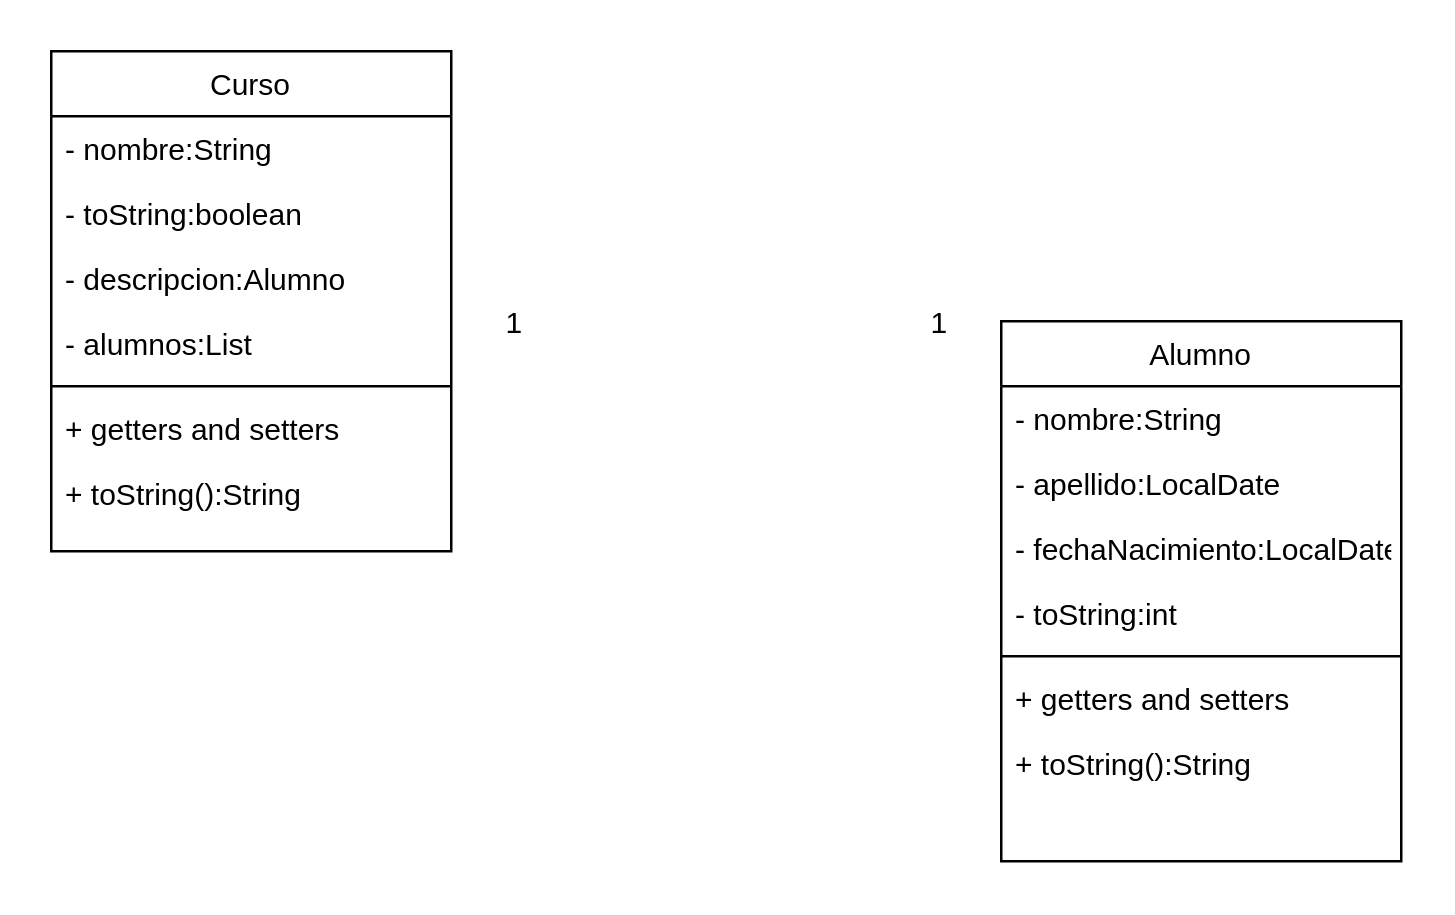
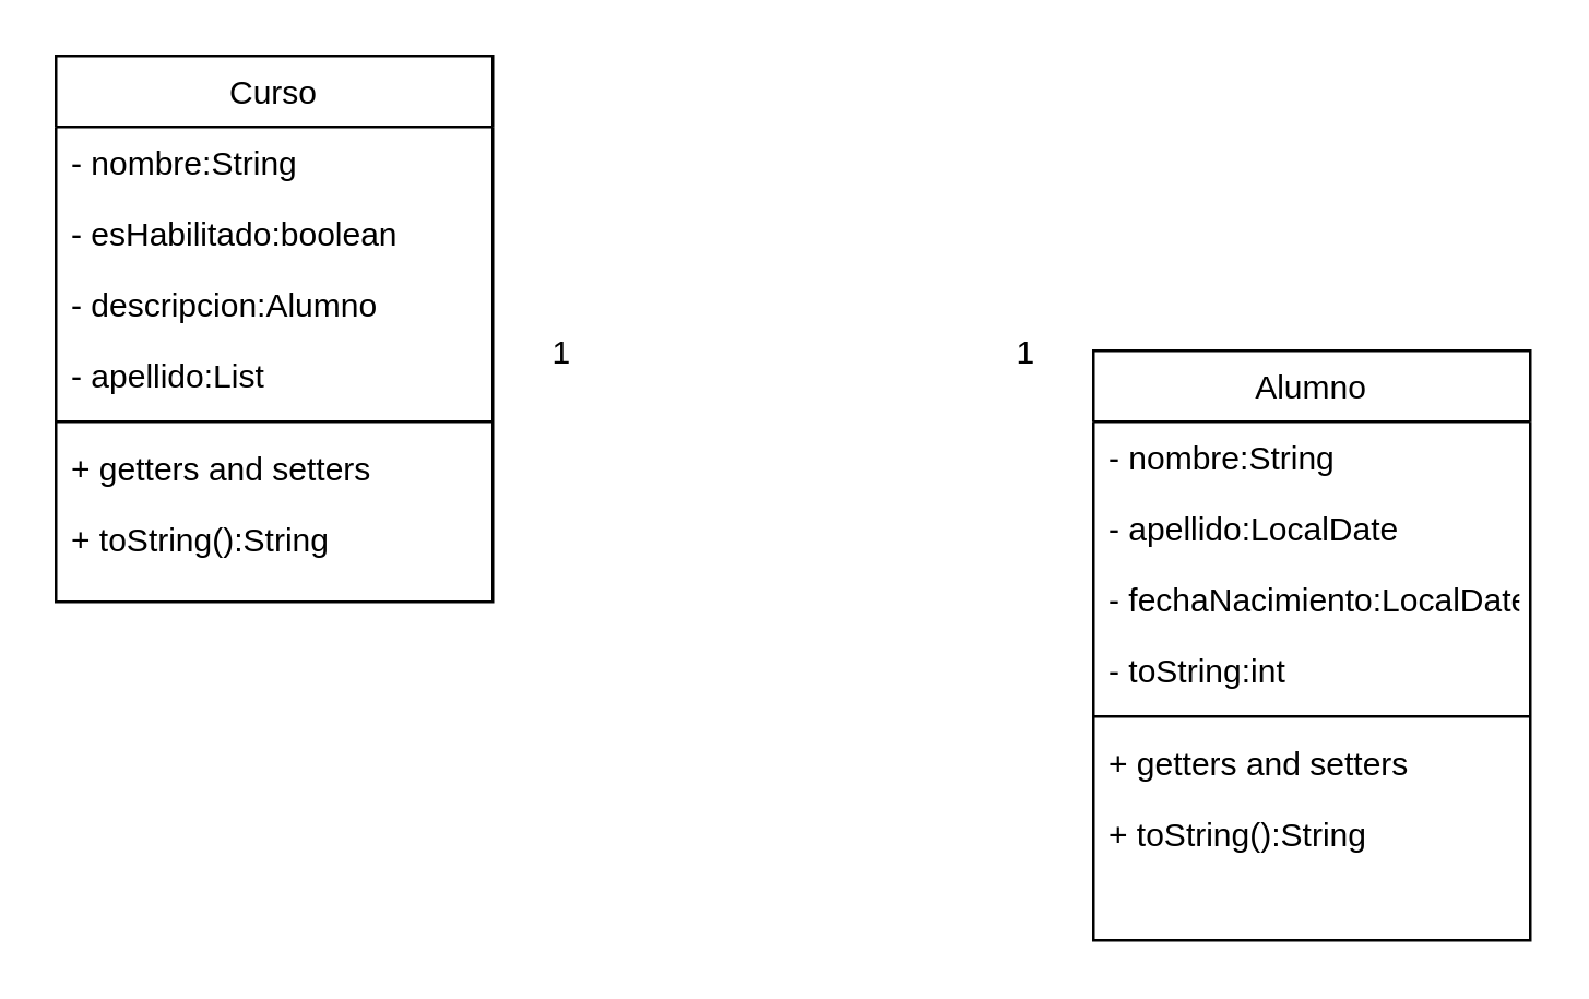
  <mxCell id="0" />
  <mxCell id="1" parent="0" />
  <mxCell id="2" value="Curso&#10;" style="swimlane;fontStyle=0;align=center;verticalAlign=top;childLayout=stackLayout;horizontal=1;startSize=26;horizontalStack=0;resizeParent=1;resizeLast=0;collapsible=1;marginBottom=0;rounded=0;shadow=0;strokeWidth=1;" parent="1" vertex="1"><mxGeometry x="20" y="20" width="160" height="200" as="geometry"><mxRectangle x="550" y="140" width="160" height="26" as="alternateBounds" /></mxGeometry></mxCell>
  <mxCell id="3" value="- nombre:String&#10;" style="text;align=left;verticalAlign=top;spacingLeft=4;spacingRight=4;overflow=hidden;rotatable=0;points=[[0,0.5],[1,0.5]];portConstraint=eastwest;" parent="2" vertex="1"><mxGeometry y="26" width="160" height="26" as="geometry" /></mxCell>
- <mxCell id="4" value="- toString:boolean" style="text;align=left;verticalAlign=top;spacingLeft=4;spacingRight=4;overflow=hidden;rotatable=0;points=[[0,0.5],[1,0.5]];portConstraint=eastwest;rounded=0;shadow=0;html=0;" parent="2" vertex="1"><mxGeometry y="52" width="160" height="26" as="geometry" /></mxCell>
+ <mxCell id="4" value="- esHabilitado:boolean" style="text;align=left;verticalAlign=top;spacingLeft=4;spacingRight=4;overflow=hidden;rotatable=0;points=[[0,0.5],[1,0.5]];portConstraint=eastwest;rounded=0;shadow=0;html=0;" parent="2" vertex="1"><mxGeometry y="52" width="160" height="26" as="geometry" /></mxCell>
  <mxCell id="5" value="- descripcion:Alumno" style="text;align=left;verticalAlign=top;spacingLeft=4;spacingRight=4;overflow=hidden;rotatable=0;points=[[0,0.5],[1,0.5]];portConstraint=eastwest;rounded=0;shadow=0;html=0;" parent="2" vertex="1"><mxGeometry y="78" width="160" height="26" as="geometry" /></mxCell>
- <mxCell id="6" value="- alumnos:List" style="text;align=left;verticalAlign=top;spacingLeft=4;spacingRight=4;overflow=hidden;rotatable=0;points=[[0,0.5],[1,0.5]];portConstraint=eastwest;rounded=0;shadow=0;html=0;" parent="2" vertex="1"><mxGeometry y="104" width="160" height="26" as="geometry" /></mxCell>
+ <mxCell id="6" value="- apellido:List" style="text;align=left;verticalAlign=top;spacingLeft=4;spacingRight=4;overflow=hidden;rotatable=0;points=[[0,0.5],[1,0.5]];portConstraint=eastwest;rounded=0;shadow=0;html=0;" parent="2" vertex="1"><mxGeometry y="104" width="160" height="26" as="geometry" /></mxCell>
  <mxCell id="7" value="" style="line;html=1;strokeWidth=1;align=left;verticalAlign=middle;spacingTop=-1;spacingLeft=3;spacingRight=3;rotatable=0;labelPosition=right;points=[];portConstraint=eastwest;" parent="2" vertex="1"><mxGeometry y="130" width="160" height="8" as="geometry" /></mxCell>
  <mxCell id="8" value="+ getters and setters" style="text;align=left;verticalAlign=top;spacingLeft=4;spacingRight=4;overflow=hidden;rotatable=0;points=[[0,0.5],[1,0.5]];portConstraint=eastwest;" parent="2" vertex="1"><mxGeometry y="138" width="160" height="26" as="geometry" /></mxCell>
  <mxCell id="9" value="+ toString():String" style="text;align=left;verticalAlign=top;spacingLeft=4;spacingRight=4;overflow=hidden;rotatable=0;points=[[0,0.5],[1,0.5]];portConstraint=eastwest;" parent="2" vertex="1"><mxGeometry y="164" width="160" height="26" as="geometry" /></mxCell>
  <mxCell id="10" value="Alumno" style="swimlane;fontStyle=0;align=center;verticalAlign=top;childLayout=stackLayout;horizontal=1;startSize=26;horizontalStack=0;resizeParent=1;resizeLast=0;collapsible=1;marginBottom=0;rounded=0;shadow=0;strokeWidth=1;" parent="1" vertex="1"><mxGeometry x="400" y="128" width="160" height="216" as="geometry"><mxRectangle x="550" y="140" width="160" height="26" as="alternateBounds" /></mxGeometry></mxCell>
  <mxCell id="11" value="- nombre:String&#10;" style="text;align=left;verticalAlign=top;spacingLeft=4;spacingRight=4;overflow=hidden;rotatable=0;points=[[0,0.5],[1,0.5]];portConstraint=eastwest;" parent="10" vertex="1"><mxGeometry y="26" width="160" height="26" as="geometry" /></mxCell>
  <mxCell id="12" value="- apellido:LocalDate" style="text;align=left;verticalAlign=top;spacingLeft=4;spacingRight=4;overflow=hidden;rotatable=0;points=[[0,0.5],[1,0.5]];portConstraint=eastwest;rounded=0;shadow=0;html=0;" parent="10" vertex="1"><mxGeometry y="52" width="160" height="26" as="geometry" /></mxCell>
  <mxCell id="13" value="- fechaNacimiento:LocalDate" style="text;align=left;verticalAlign=top;spacingLeft=4;spacingRight=4;overflow=hidden;rotatable=0;points=[[0,0.5],[1,0.5]];portConstraint=eastwest;rounded=0;shadow=0;html=0;" parent="10" vertex="1"><mxGeometry y="78" width="160" height="26" as="geometry" /></mxCell>
  <mxCell id="14" value="- toString:int" style="text;align=left;verticalAlign=top;spacingLeft=4;spacingRight=4;overflow=hidden;rotatable=0;points=[[0,0.5],[1,0.5]];portConstraint=eastwest;rounded=0;shadow=0;html=0;" parent="10" vertex="1"><mxGeometry y="104" width="160" height="26" as="geometry" /></mxCell>
  <mxCell id="15" value="" style="line;html=1;strokeWidth=1;align=left;verticalAlign=middle;spacingTop=-1;spacingLeft=3;spacingRight=3;rotatable=0;labelPosition=right;points=[];portConstraint=eastwest;" parent="10" vertex="1"><mxGeometry y="130" width="160" height="8" as="geometry" /></mxCell>
  <mxCell id="16" value="+ getters and setters" style="text;align=left;verticalAlign=top;spacingLeft=4;spacingRight=4;overflow=hidden;rotatable=0;points=[[0,0.5],[1,0.5]];portConstraint=eastwest;" parent="10" vertex="1"><mxGeometry y="138" width="160" height="26" as="geometry" /></mxCell>
  <mxCell id="17" value="+ toString():String" style="text;align=left;verticalAlign=top;spacingLeft=4;spacingRight=4;overflow=hidden;rotatable=0;points=[[0,0.5],[1,0.5]];portConstraint=eastwest;" parent="10" vertex="1"><mxGeometry y="164" width="160" height="26" as="geometry" /></mxCell>
  <mxCell id="18" value="1" style="text;html=1;align=center;verticalAlign=middle;resizable=0;points=[];autosize=1;strokeColor=none;fillColor=none;" parent="1" vertex="1"><mxGeometry x="190" y="114" width="30" height="30" as="geometry" /></mxCell>
  <mxCell id="19" value="1" style="text;html=1;align=center;verticalAlign=middle;resizable=0;points=[];autosize=1;strokeColor=none;fillColor=none;" parent="1" vertex="1"><mxGeometry x="360" y="114" width="30" height="30" as="geometry" /></mxCell>
